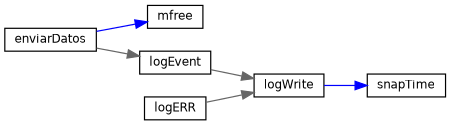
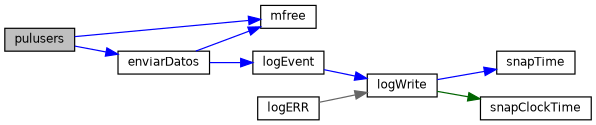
  digraph {
    rankdir=LR
    node [color=black fillcolor=white fontname=Helvetica fontsize=10 shape=record style=filled]
    edge [color=blue fontname=Helvetica fontsize=10 labelfontname=Helvetica labelfontsize=10 style=solid]
+   n1 [fillcolor=grey75 fontcolor=black height=0.2 label=pulusers width=0.4]
    n2 [height=0.2 label=enviarDatos width=0.4]
    n3 [height=0.2 label=mfree width=0.4]
    n4 [height=0.2 label=logEvent width=0.4]
    n5 [height=0.2 label=logWrite width=0.4]
    n6 [height=0.2 label=logERR width=0.4]
    n7 [height=0.2 label=snapTime width=0.4]
+   n8 [height=0.2 label=snapClockTime width=0.4]
+   n1 -> n2
+   n1 -> n3
    n2 -> n3
-   n2 -> n4 [color=gray40]
-   n4 -> n5 [color=gray40]
+   n2 -> n4
+   n4 -> n5
    n5 -> n7
+   n5 -> n8 [color=darkgreen]
    n6 -> n5 [color=gray40]
  }
